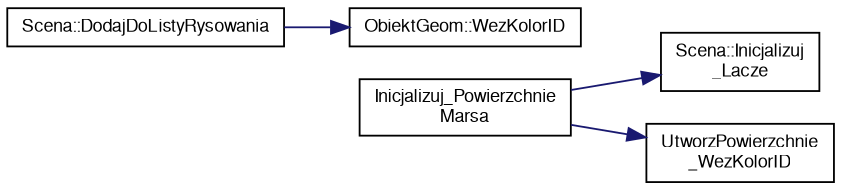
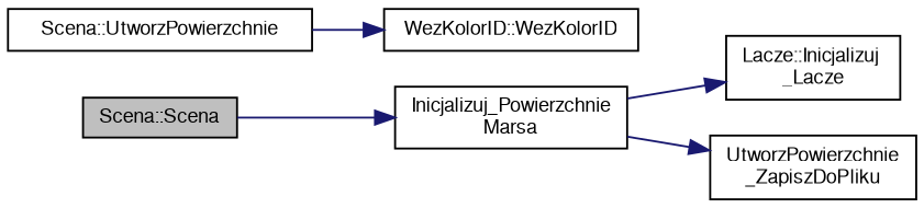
  digraph {
    rankdir=LR
    node [color=black fillcolor=white fontname=FreeSans fontsize=10 shape=record style=filled]
    edge [color=midnightblue fontname=FreeSans fontsize=10 labelfontname=FreeSans labelfontsize=10 style=solid]
+   n1 [fillcolor=grey75 fontcolor=black height=0.2 label="Scena::Scena" width=0.4]
    n2 [height=0.2 label="Inicjalizuj_Powierzchnie\lMarsa" width=0.4]
-   n3 [height=0.2 label="Scena::DodajDoListyRysowania" width=0.4]
-   n4 [height=0.2 label="ObiektGeom::WezKolorID" width=0.4]
-   n5 [height=0.2 label="Scena::Inicjalizuj\l_Lacze" width=0.4]
-   n6 [height=0.2 label="UtworzPowierzchnie\l_WezKolorID" width=0.4]
+   n3 [height=0.2 label="Scena::UtworzPowierzchnie" width=0.4]
+   n4 [height=0.2 label="WezKolorID::WezKolorID" width=0.4]
+   n5 [height=0.2 label="Lacze::Inicjalizuj\l_Lacze" width=0.4]
+   n6 [height=0.2 label="UtworzPowierzchnie\l_ZapiszDoPliku" width=0.4]
+   n1 -> n2
    n2 -> n5
    n2 -> n6
    n3 -> n4
  }
